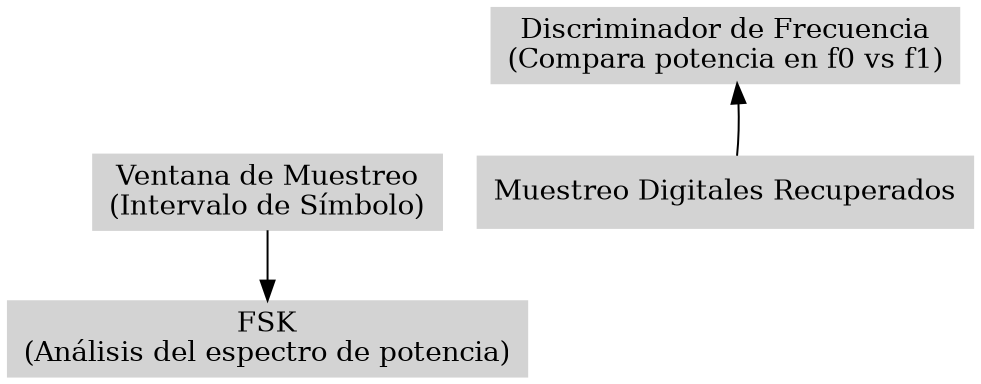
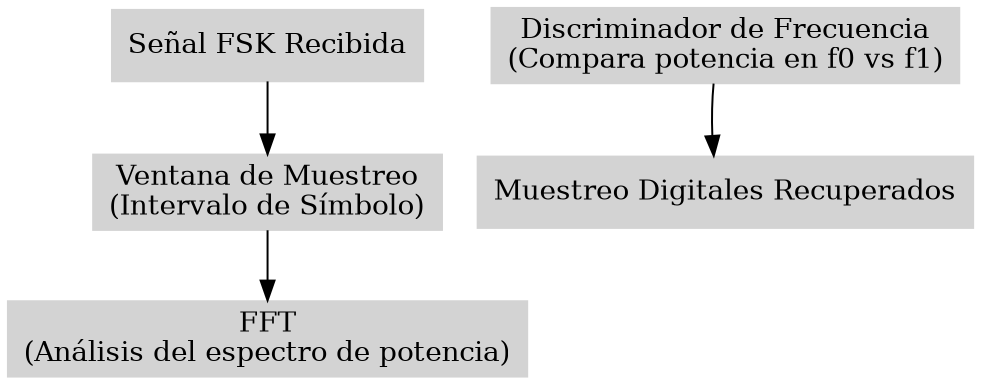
  digraph {
    rankdir=TB
    node [color=lightgray shape=box style=filled]
+   n1 [label="Señal FSK Recibida"]
    n2 [label="Ventana de Muestreo\n(Intervalo de Símbolo)"]
-   n3 [label="FSK\n(Análisis del espectro de potencia)"]
+   n3 [label="FFT\n(Análisis del espectro de potencia)"]
    n4 [label="Discriminador de Frecuencia\n(Compara potencia en f0 vs f1)"]
    n5 [label="Muestreo Digitales Recuperados"]
+   n1 -> n2
    n2 -> n3
-   n5 -> n4
+   n4 -> n5
  }
